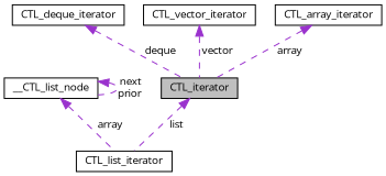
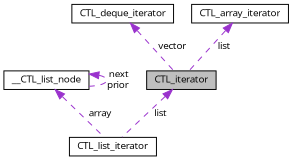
  digraph {
    fontname="Open Sans"
    node [color=black fillcolor=white fontname="Open Sans" fontsize=10 shape=record style=filled]
    edge [color=darkorchid3 dir=back fontname="Open Sans" fontsize=10 labelfontname=Helvetica labelfontsize=10 style=dashed]
    n1 [fillcolor=grey75 fontcolor=black height=0.2 label=CTL_iterator width=0.4]
    n2 [height=0.2 label=CTL_list_iterator width=0.4]
    n3 [height=0.2 label=CTL_deque_iterator width=0.4]
    n4 [height=0.2 label=__CTL_list_node width=0.4]
-   n5 [height=0.2 label=CTL_vector_iterator width=0.4]
    n6 [height=0.2 label=CTL_array_iterator width=0.4]
    n1 -> n2 [label=" list"]
-   n3 -> n1 [label=" deque"]
+   n3 -> n1 [label=" vector"]
    n4 -> n2 [label=" array"]
    n4 -> n4 [label=" next\nprior"]
-   n5 -> n1 [label=" vector"]
-   n6 -> n1 [label=" array"]
+   n6 -> n1 [label=" list"]
  }
